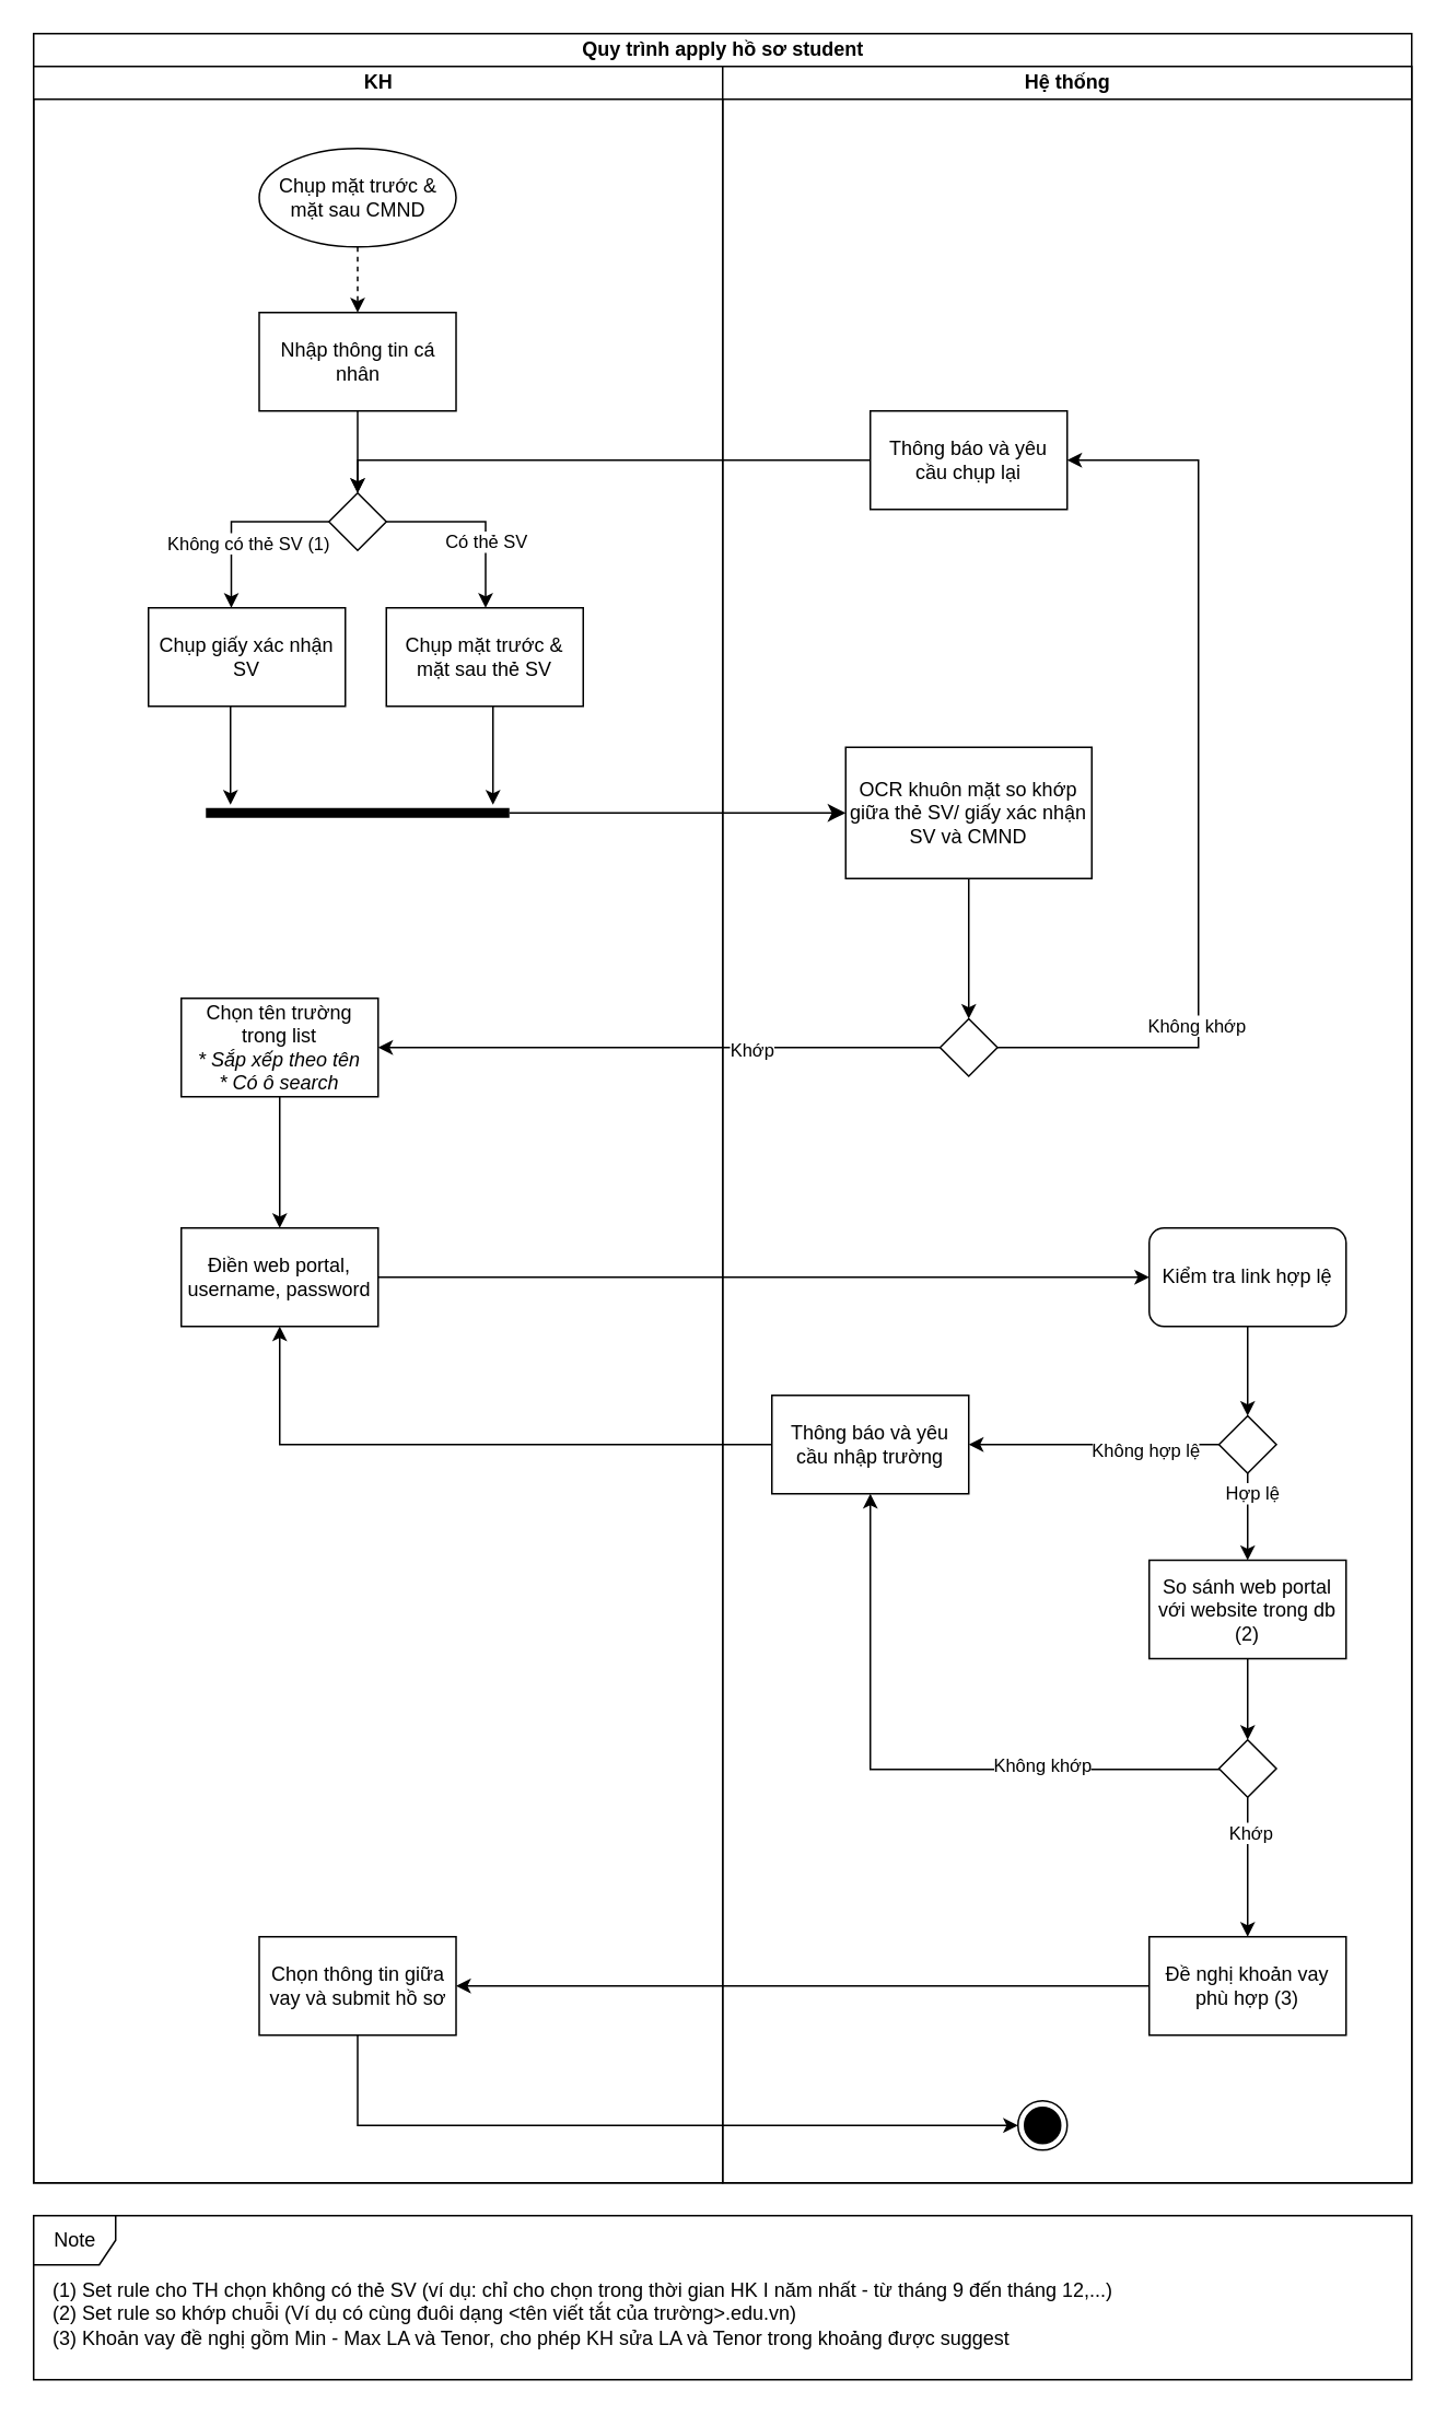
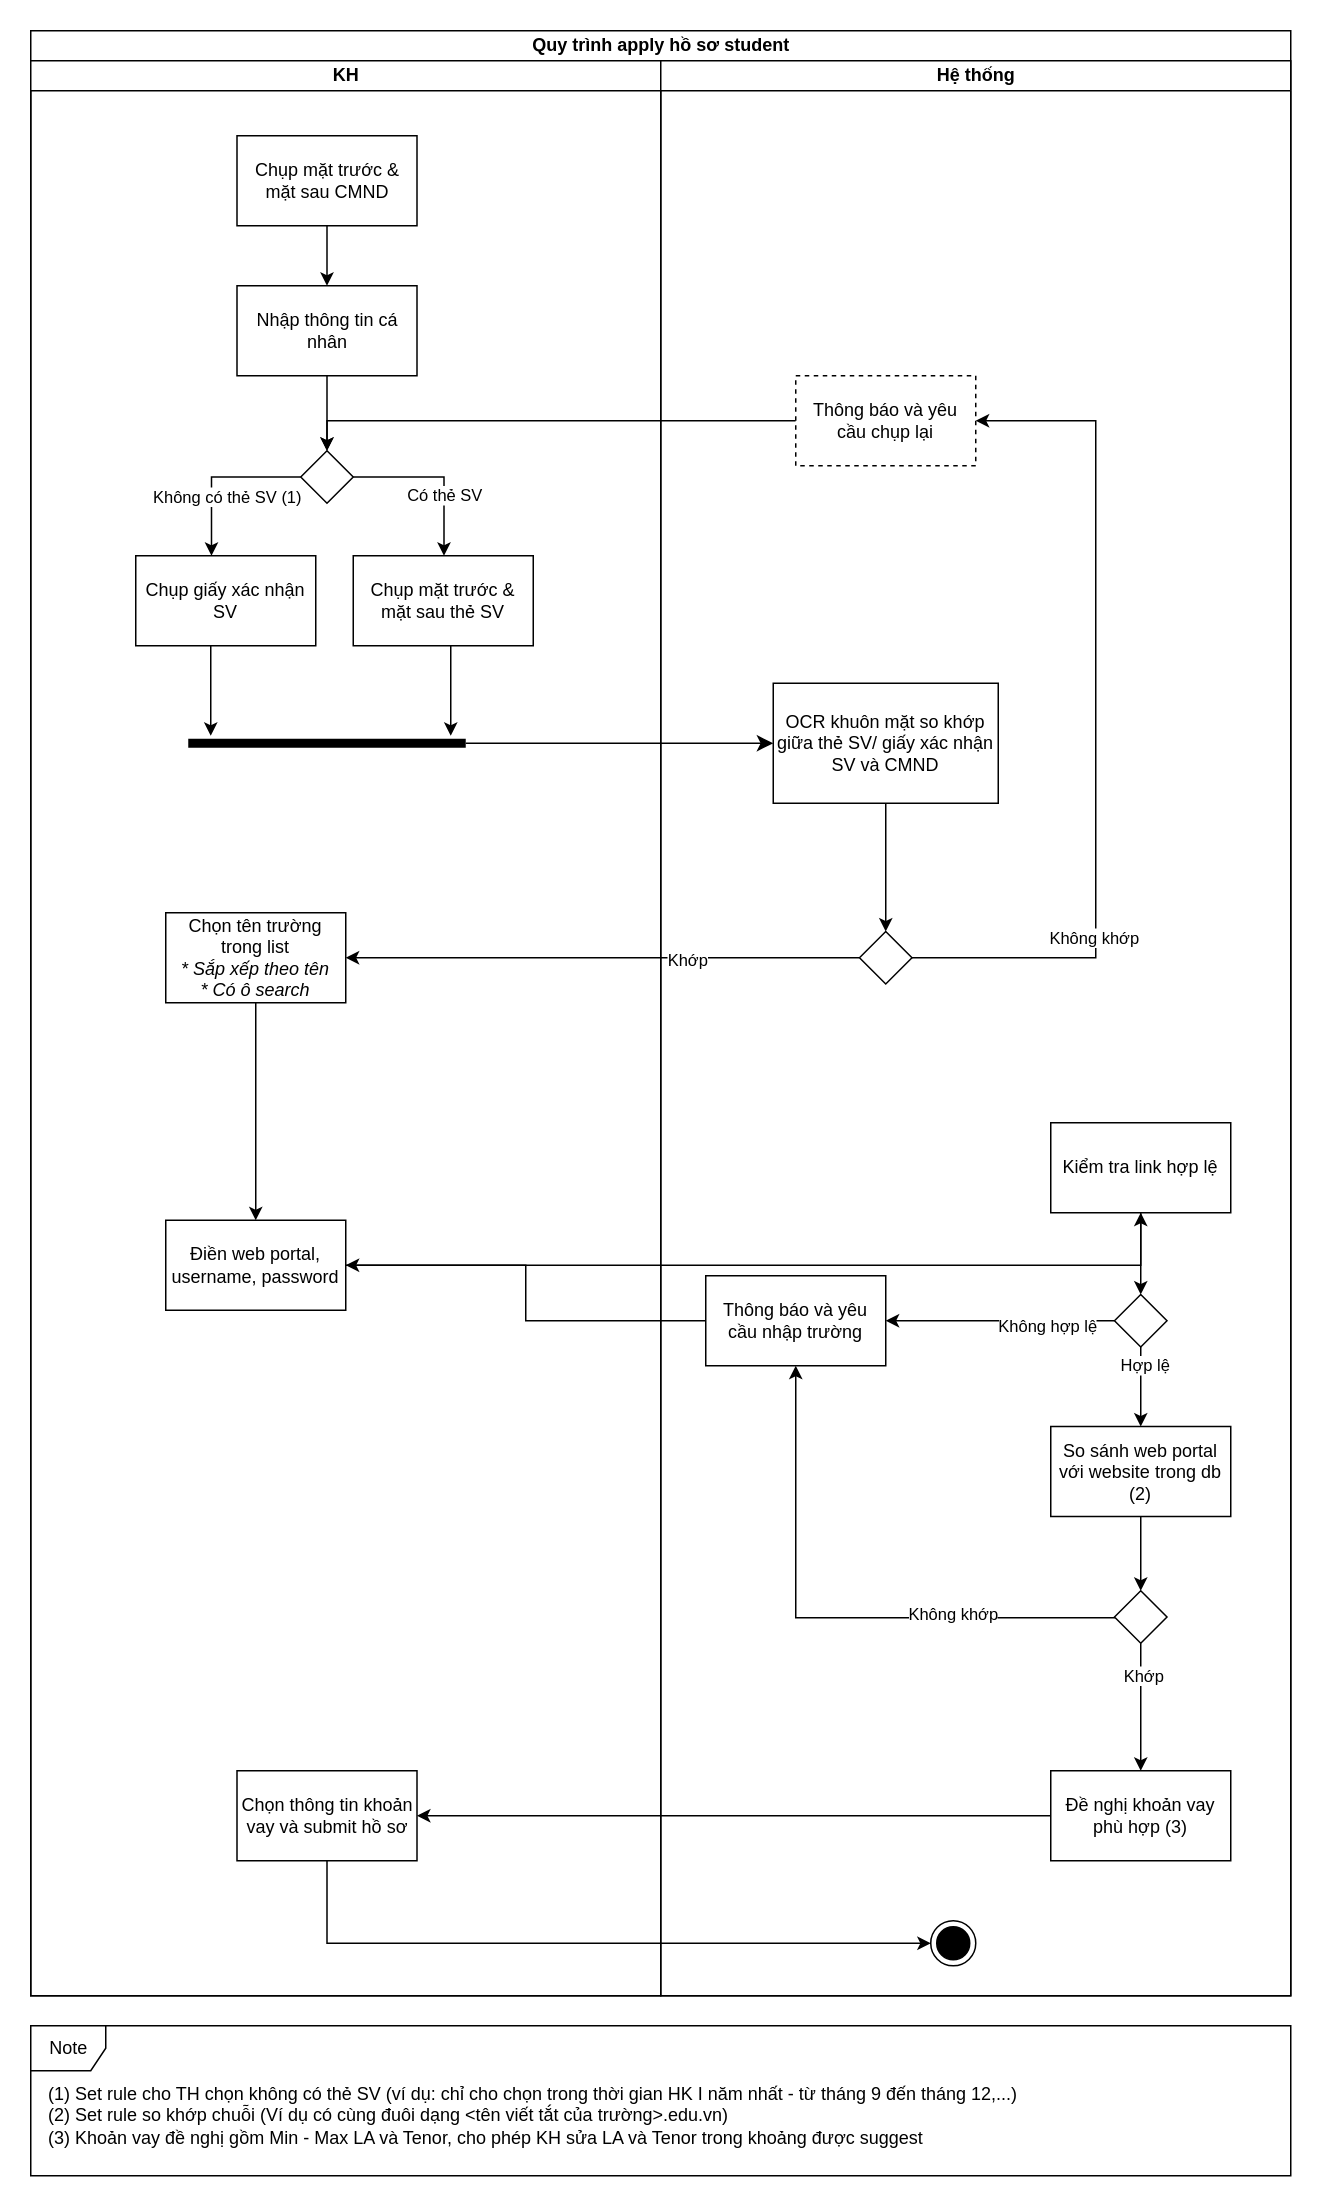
  <mxCell id="0" />
  <mxCell id="1" parent="0" />
  <mxCell id="2" value="Quy trình apply hồ sơ student" style="swimlane;html=1;childLayout=stackLayout;resizeParent=1;resizeParentMax=0;startSize=20;" vertex="1" parent="1"><mxGeometry x="20" y="20" width="840" height="1310" as="geometry" /></mxCell>
  <mxCell id="3" value="" style="edgeStyle=orthogonalEdgeStyle;rounded=0;orthogonalLoop=1;jettySize=auto;html=1;" edge="1" parent="2" source="32" target="17"><mxGeometry relative="1" as="geometry" /></mxCell>
  <mxCell id="4" value="Khớp" style="edgeLabel;html=1;align=center;verticalAlign=middle;resizable=0;points=[];" vertex="1" connectable="0" parent="3"><mxGeometry x="-0.321" y="1" relative="1" as="geometry"><mxPoint x="1" as="offset" /></mxGeometry></mxCell>
  <mxCell id="5" value="KH" style="swimlane;html=1;startSize=20;" vertex="1" parent="2"><mxGeometry y="20" width="420" height="1290" as="geometry" /></mxCell>
  <mxCell id="6" style="edgeStyle=orthogonalEdgeStyle;rounded=0;orthogonalLoop=1;jettySize=auto;html=1;" edge="1" parent="5" source="7" target="12"><mxGeometry relative="1" as="geometry" /></mxCell>
  <mxCell id="7" value="Nhập thông tin cá nhân" style="shape=ext;rounded=0;html=1;whiteSpace=wrap;" vertex="1" parent="5"><mxGeometry x="137.5" y="150" width="120" height="60" as="geometry" /></mxCell>
  <mxCell id="8" style="edgeStyle=orthogonalEdgeStyle;rounded=0;orthogonalLoop=1;jettySize=auto;html=1;" edge="1" parent="5" source="12" target="20"><mxGeometry relative="1" as="geometry"><Array as="points"><mxPoint x="120.5" y="278" /></Array></mxGeometry></mxCell>
  <mxCell id="9" value="Không có thẻ SV (1)" style="edgeLabel;html=1;align=center;verticalAlign=middle;resizable=0;points=[];" vertex="1" connectable="0" parent="8"><mxGeometry x="-0.125" y="-2" relative="1" as="geometry"><mxPoint x="-1" y="14.5" as="offset" /></mxGeometry></mxCell>
  <mxCell id="10" style="edgeStyle=orthogonalEdgeStyle;rounded=0;orthogonalLoop=1;jettySize=auto;html=1;" edge="1" parent="5" source="12" target="14"><mxGeometry relative="1" as="geometry"><Array as="points"><mxPoint x="275.5" y="278" /></Array></mxGeometry></mxCell>
  <mxCell id="11" value="Có thẻ SV" style="edgeLabel;html=1;align=center;verticalAlign=middle;resizable=0;points=[];" vertex="1" connectable="0" parent="10"><mxGeometry x="0.274" relative="1" as="geometry"><mxPoint as="offset" /></mxGeometry></mxCell>
  <mxCell id="12" value="" style="rhombus;whiteSpace=wrap;html=1;rounded=0;" vertex="1" parent="5"><mxGeometry x="180" y="260" width="35" height="35" as="geometry" /></mxCell>
  <mxCell id="13" style="edgeStyle=elbowEdgeStyle;rounded=0;orthogonalLoop=1;jettySize=auto;html=1;strokeColor=#000000;" edge="1" parent="5" source="14" target="21"><mxGeometry relative="1" as="geometry"><Array as="points"><mxPoint x="280" y="420" /></Array></mxGeometry></mxCell>
  <mxCell id="14" value="Chụp mặt trước &amp;amp; mặt sau thẻ SV" style="whiteSpace=wrap;html=1;rounded=0;" vertex="1" parent="5"><mxGeometry x="215" y="330" width="120" height="60" as="geometry" /></mxCell>
- <mxCell id="15" value="Chụp mặt trước &amp;amp; mặt sau CMND" style="ellipse;whiteSpace=wrap;html=1;" vertex="1" parent="5"><mxGeometry x="137.5" y="50" width="120" height="60" as="geometry" /></mxCell>
- <mxCell id="16" value="" style="edgeStyle=orthogonalEdgeStyle;rounded=0;orthogonalLoop=1;jettySize=auto;html=1;dashed=1;" edge="1" parent="5" source="15" target="7"><mxGeometry relative="1" as="geometry" /></mxCell>
+ <mxCell id="15" value="Chụp mặt trước &amp;amp; mặt sau CMND" style="whiteSpace=wrap;html=1;rounded=0;" vertex="1" parent="5"><mxGeometry x="137.5" y="50" width="120" height="60" as="geometry" /></mxCell>
+ <mxCell id="16" value="" style="edgeStyle=orthogonalEdgeStyle;rounded=0;orthogonalLoop=1;jettySize=auto;html=1;" edge="1" parent="5" source="15" target="7"><mxGeometry relative="1" as="geometry" /></mxCell>
  <mxCell id="17" value="Chọn tên trường trong list&lt;br&gt;&lt;i&gt;* Sắp xếp theo tên&lt;br&gt;* Có ô search&lt;/i&gt;" style="whiteSpace=wrap;html=1;rounded=0;" vertex="1" parent="5"><mxGeometry x="90" y="568" width="120" height="60" as="geometry" /></mxCell>
- <mxCell id="18" value="Chọn thông tin giữa vay và submit hồ sơ" style="whiteSpace=wrap;html=1;rounded=0;" vertex="1" parent="5"><mxGeometry x="137.5" y="1140" width="120" height="60" as="geometry" /></mxCell>
+ <mxCell id="18" value="Chọn thông tin khoản vay và submit hồ sơ" style="whiteSpace=wrap;html=1;rounded=0;" vertex="1" parent="5"><mxGeometry x="137.5" y="1140" width="120" height="60" as="geometry" /></mxCell>
  <mxCell id="19" style="edgeStyle=elbowEdgeStyle;rounded=0;orthogonalLoop=1;jettySize=auto;html=1;strokeColor=#000000;" edge="1" parent="5" source="20" target="21"><mxGeometry relative="1" as="geometry"><Array as="points"><mxPoint x="120" y="410" /></Array></mxGeometry></mxCell>
  <mxCell id="20" value="Chụp giấy xác nhận SV" style="whiteSpace=wrap;html=1;rounded=0;" vertex="1" parent="5"><mxGeometry x="70" y="330" width="120" height="60" as="geometry" /></mxCell>
  <mxCell id="21" value="" style="shape=line;html=1;strokeWidth=6;rounded=0;" vertex="1" parent="5"><mxGeometry x="105" y="450" width="185" height="10" as="geometry" /></mxCell>
- <mxCell id="22" value="Điền web portal, username, password" style="whiteSpace=wrap;html=1;rounded=0;" vertex="1" parent="5"><mxGeometry x="90" y="708" width="120" height="60" as="geometry" /></mxCell>
+ <mxCell id="22" value="Điền web portal, username, password" style="whiteSpace=wrap;html=1;rounded=0;" vertex="1" parent="5"><mxGeometry x="90" y="773" width="120" height="60" as="geometry" /></mxCell>
  <mxCell id="23" value="" style="edgeStyle=orthogonalEdgeStyle;rounded=0;orthogonalLoop=1;jettySize=auto;html=1;" edge="1" parent="5" source="17" target="22"><mxGeometry relative="1" as="geometry" /></mxCell>
  <mxCell id="24" value="" style="html=1;verticalAlign=bottom;endArrow=classic;endSize=8;edgeStyle=elbowEdgeStyle;elbow=vertical;endFill=1;" edge="1" source="21" parent="2" target="31"><mxGeometry relative="1" as="geometry"><mxPoint x="180" y="510" as="targetPoint" /></mxGeometry></mxCell>
  <mxCell id="25" style="edgeStyle=elbowEdgeStyle;rounded=0;orthogonalLoop=1;jettySize=auto;elbow=vertical;html=1;endArrow=classic;endFill=1;strokeColor=#000000;" edge="1" parent="2" source="44" target="12"><mxGeometry relative="1" as="geometry"><Array as="points"><mxPoint x="420" y="260" /></Array></mxGeometry></mxCell>
  <mxCell id="26" style="edgeStyle=elbowEdgeStyle;rounded=0;orthogonalLoop=1;jettySize=auto;elbow=vertical;html=1;endArrow=classic;endFill=1;strokeColor=#000000;" edge="1" parent="2" source="42" target="18"><mxGeometry relative="1" as="geometry" /></mxCell>
  <mxCell id="27" style="edgeStyle=elbowEdgeStyle;rounded=0;orthogonalLoop=1;jettySize=auto;elbow=vertical;html=1;endArrow=classic;endFill=1;strokeColor=#000000;" edge="1" parent="2" source="18" target="53"><mxGeometry relative="1" as="geometry"><Array as="points"><mxPoint x="440" y="1275" /><mxPoint x="550" y="1365" /></Array></mxGeometry></mxCell>
  <mxCell id="28" style="edgeStyle=orthogonalEdgeStyle;rounded=0;orthogonalLoop=1;jettySize=auto;html=1;" edge="1" parent="2" source="41" target="22"><mxGeometry relative="1" as="geometry" /></mxCell>
  <mxCell id="29" value="" style="edgeStyle=orthogonalEdgeStyle;rounded=0;orthogonalLoop=1;jettySize=auto;html=1;" edge="1" parent="2" source="22" target="43"><mxGeometry relative="1" as="geometry" /></mxCell>
  <mxCell id="30" value="Hệ thống" style="swimlane;html=1;startSize=20;" vertex="1" parent="2"><mxGeometry x="420" y="20" width="420" height="1290" as="geometry" /></mxCell>
  <mxCell id="31" value="OCR khuôn mặt so khớp giữa thẻ SV/ giấy xác nhận SV và CMND" style="whiteSpace=wrap;html=1;rounded=0;" vertex="1" parent="30"><mxGeometry x="75" y="415" width="150" height="80" as="geometry" /></mxCell>
  <mxCell id="32" value="" style="rhombus;whiteSpace=wrap;html=1;rounded=0;" vertex="1" parent="30"><mxGeometry x="132.5" y="580.5" width="35" height="35" as="geometry" /></mxCell>
  <mxCell id="33" value="" style="edgeStyle=orthogonalEdgeStyle;rounded=0;orthogonalLoop=1;jettySize=auto;html=1;" edge="1" parent="30" source="31" target="32"><mxGeometry relative="1" as="geometry" /></mxCell>
  <mxCell id="34" value="So sánh web portal với website trong db (2)" style="whiteSpace=wrap;html=1;rounded=0;" vertex="1" parent="30"><mxGeometry x="260" y="910.5" width="120" height="60" as="geometry" /></mxCell>
  <mxCell id="35" style="edgeStyle=elbowEdgeStyle;rounded=0;orthogonalLoop=1;jettySize=auto;elbow=vertical;html=1;endArrow=classic;endFill=1;strokeColor=#000000;" edge="1" parent="30" source="39" target="41"><mxGeometry relative="1" as="geometry"><Array as="points"><mxPoint x="190" y="1038" /></Array></mxGeometry></mxCell>
  <mxCell id="36" value="Không khớp" style="edgeLabel;html=1;align=center;verticalAlign=middle;resizable=0;points=[];" vertex="1" connectable="0" parent="35"><mxGeometry x="-0.428" y="-3" relative="1" as="geometry"><mxPoint as="offset" /></mxGeometry></mxCell>
  <mxCell id="37" style="edgeStyle=elbowEdgeStyle;rounded=0;orthogonalLoop=1;jettySize=auto;elbow=vertical;html=1;endArrow=classic;endFill=1;strokeColor=#000000;" edge="1" parent="30" source="39" target="42"><mxGeometry relative="1" as="geometry" /></mxCell>
  <mxCell id="38" value="Khớp" style="edgeLabel;html=1;align=center;verticalAlign=middle;resizable=0;points=[];" vertex="1" connectable="0" parent="37"><mxGeometry x="-0.506" y="1" relative="1" as="geometry"><mxPoint as="offset" /></mxGeometry></mxCell>
  <mxCell id="39" value="" style="rhombus;whiteSpace=wrap;html=1;rounded=0;" vertex="1" parent="30"><mxGeometry x="302.5" y="1020" width="35" height="35" as="geometry" /></mxCell>
  <mxCell id="40" value="" style="edgeStyle=orthogonalEdgeStyle;rounded=0;orthogonalLoop=1;jettySize=auto;html=1;" edge="1" parent="30" source="34" target="39"><mxGeometry relative="1" as="geometry"><Array as="points"><mxPoint x="320" y="1020" /></Array></mxGeometry></mxCell>
  <mxCell id="41" value="Thông báo và yêu cầu nhập trường" style="whiteSpace=wrap;html=1;rounded=0;" vertex="1" parent="30"><mxGeometry x="30" y="810" width="120" height="60" as="geometry" /></mxCell>
  <mxCell id="42" value="Đề nghị khoản vay phù hợp (3)" style="whiteSpace=wrap;html=1;rounded=0;" vertex="1" parent="30"><mxGeometry x="260" y="1140" width="120" height="60" as="geometry" /></mxCell>
- <mxCell id="43" value="Kiểm tra link hợp lệ" style="whiteSpace=wrap;html=1;rounded=1;" vertex="1" parent="30"><mxGeometry x="260" y="708" width="120" height="60" as="geometry" /></mxCell>
- <mxCell id="44" value="Thông báo và yêu cầu chụp lại" style="whiteSpace=wrap;html=1;rounded=0;" vertex="1" parent="30"><mxGeometry x="90" y="210" width="120" height="60" as="geometry" /></mxCell>
+ <mxCell id="43" value="Kiểm tra link hợp lệ" style="whiteSpace=wrap;html=1;rounded=0;" vertex="1" parent="30"><mxGeometry x="260" y="708" width="120" height="60" as="geometry" /></mxCell>
+ <mxCell id="44" value="Thông báo và yêu cầu chụp lại" style="whiteSpace=wrap;html=1;rounded=0;dashed=1;" vertex="1" parent="30"><mxGeometry x="90" y="210" width="120" height="60" as="geometry" /></mxCell>
  <mxCell id="45" value="" style="edgeStyle=orthogonalEdgeStyle;rounded=0;orthogonalLoop=1;jettySize=auto;html=1;" edge="1" parent="30" source="32" target="44"><mxGeometry relative="1" as="geometry"><Array as="points"><mxPoint x="290" y="598" /><mxPoint x="290" y="240" /></Array></mxGeometry></mxCell>
  <mxCell id="46" value="Không khớp" style="edgeLabel;html=1;align=center;verticalAlign=middle;resizable=0;points=[];" vertex="1" connectable="0" parent="45"><mxGeometry x="-0.511" y="2" relative="1" as="geometry"><mxPoint y="1" as="offset" /></mxGeometry></mxCell>
  <mxCell id="47" style="edgeStyle=elbowEdgeStyle;rounded=0;orthogonalLoop=1;jettySize=auto;elbow=vertical;html=1;endArrow=classic;endFill=1;strokeColor=#000000;" edge="1" parent="30" source="51" target="41"><mxGeometry relative="1" as="geometry" /></mxCell>
  <mxCell id="48" value="Không hợp lệ" style="edgeLabel;html=1;align=center;verticalAlign=middle;resizable=0;points=[];" vertex="1" connectable="0" parent="47"><mxGeometry x="-0.416" y="3" relative="1" as="geometry"><mxPoint as="offset" /></mxGeometry></mxCell>
  <mxCell id="49" style="edgeStyle=elbowEdgeStyle;rounded=0;orthogonalLoop=1;jettySize=auto;elbow=vertical;html=1;endArrow=classic;endFill=1;strokeColor=#000000;" edge="1" parent="30" source="51" target="34"><mxGeometry relative="1" as="geometry" /></mxCell>
  <mxCell id="50" value="Hợp lệ" style="edgeLabel;html=1;align=center;verticalAlign=middle;resizable=0;points=[];" vertex="1" connectable="0" parent="49"><mxGeometry x="-0.566" y="2" relative="1" as="geometry"><mxPoint as="offset" /></mxGeometry></mxCell>
  <mxCell id="51" value="" style="rhombus;whiteSpace=wrap;html=1;rounded=0;" vertex="1" parent="30"><mxGeometry x="302.5" y="822.5" width="35" height="35" as="geometry" /></mxCell>
  <mxCell id="52" value="" style="edgeStyle=elbowEdgeStyle;rounded=0;orthogonalLoop=1;jettySize=auto;elbow=vertical;html=1;endArrow=classic;endFill=1;strokeColor=#000000;" edge="1" parent="30" source="43" target="51"><mxGeometry relative="1" as="geometry" /></mxCell>
  <mxCell id="53" value="" style="ellipse;html=1;shape=endState;fillColor=#000000;strokeColor=#000000;rounded=0;" vertex="1" parent="30"><mxGeometry x="180" y="1240" width="30" height="30" as="geometry" /></mxCell>
  <mxCell id="54" value="Note" style="shape=umlFrame;tabPosition=left;html=1;boundedLbl=1;labelInHeader=1;width=50;height=30;rounded=0;strokeColor=#000000;" vertex="1" parent="1"><mxGeometry x="20" y="1350" width="840" height="100" as="geometry" /></mxCell>
  <mxCell id="55" value="(1) Set rule cho TH chọn không có thẻ SV (ví dụ: chỉ cho chọn trong thời gian HK I năm nhất - từ tháng 9 đến tháng 12,...)&lt;br&gt;(2) Set rule so khớp chuỗi (Ví dụ có cùng đuôi dạng &amp;lt;tên viết tắt của trường&amp;gt;.edu.vn)&lt;br&gt;(3) Khoản vay đề nghị gồm Min - Max LA và Tenor, cho phép KH sửa LA và Tenor trong khoảng được suggest" style="text;html=1;strokeColor=none;fillColor=none;align=left;verticalAlign=middle;whiteSpace=wrap;rounded=0;" vertex="1" parent="1"><mxGeometry x="30" y="1380" width="810" height="60" as="geometry" /></mxCell>
